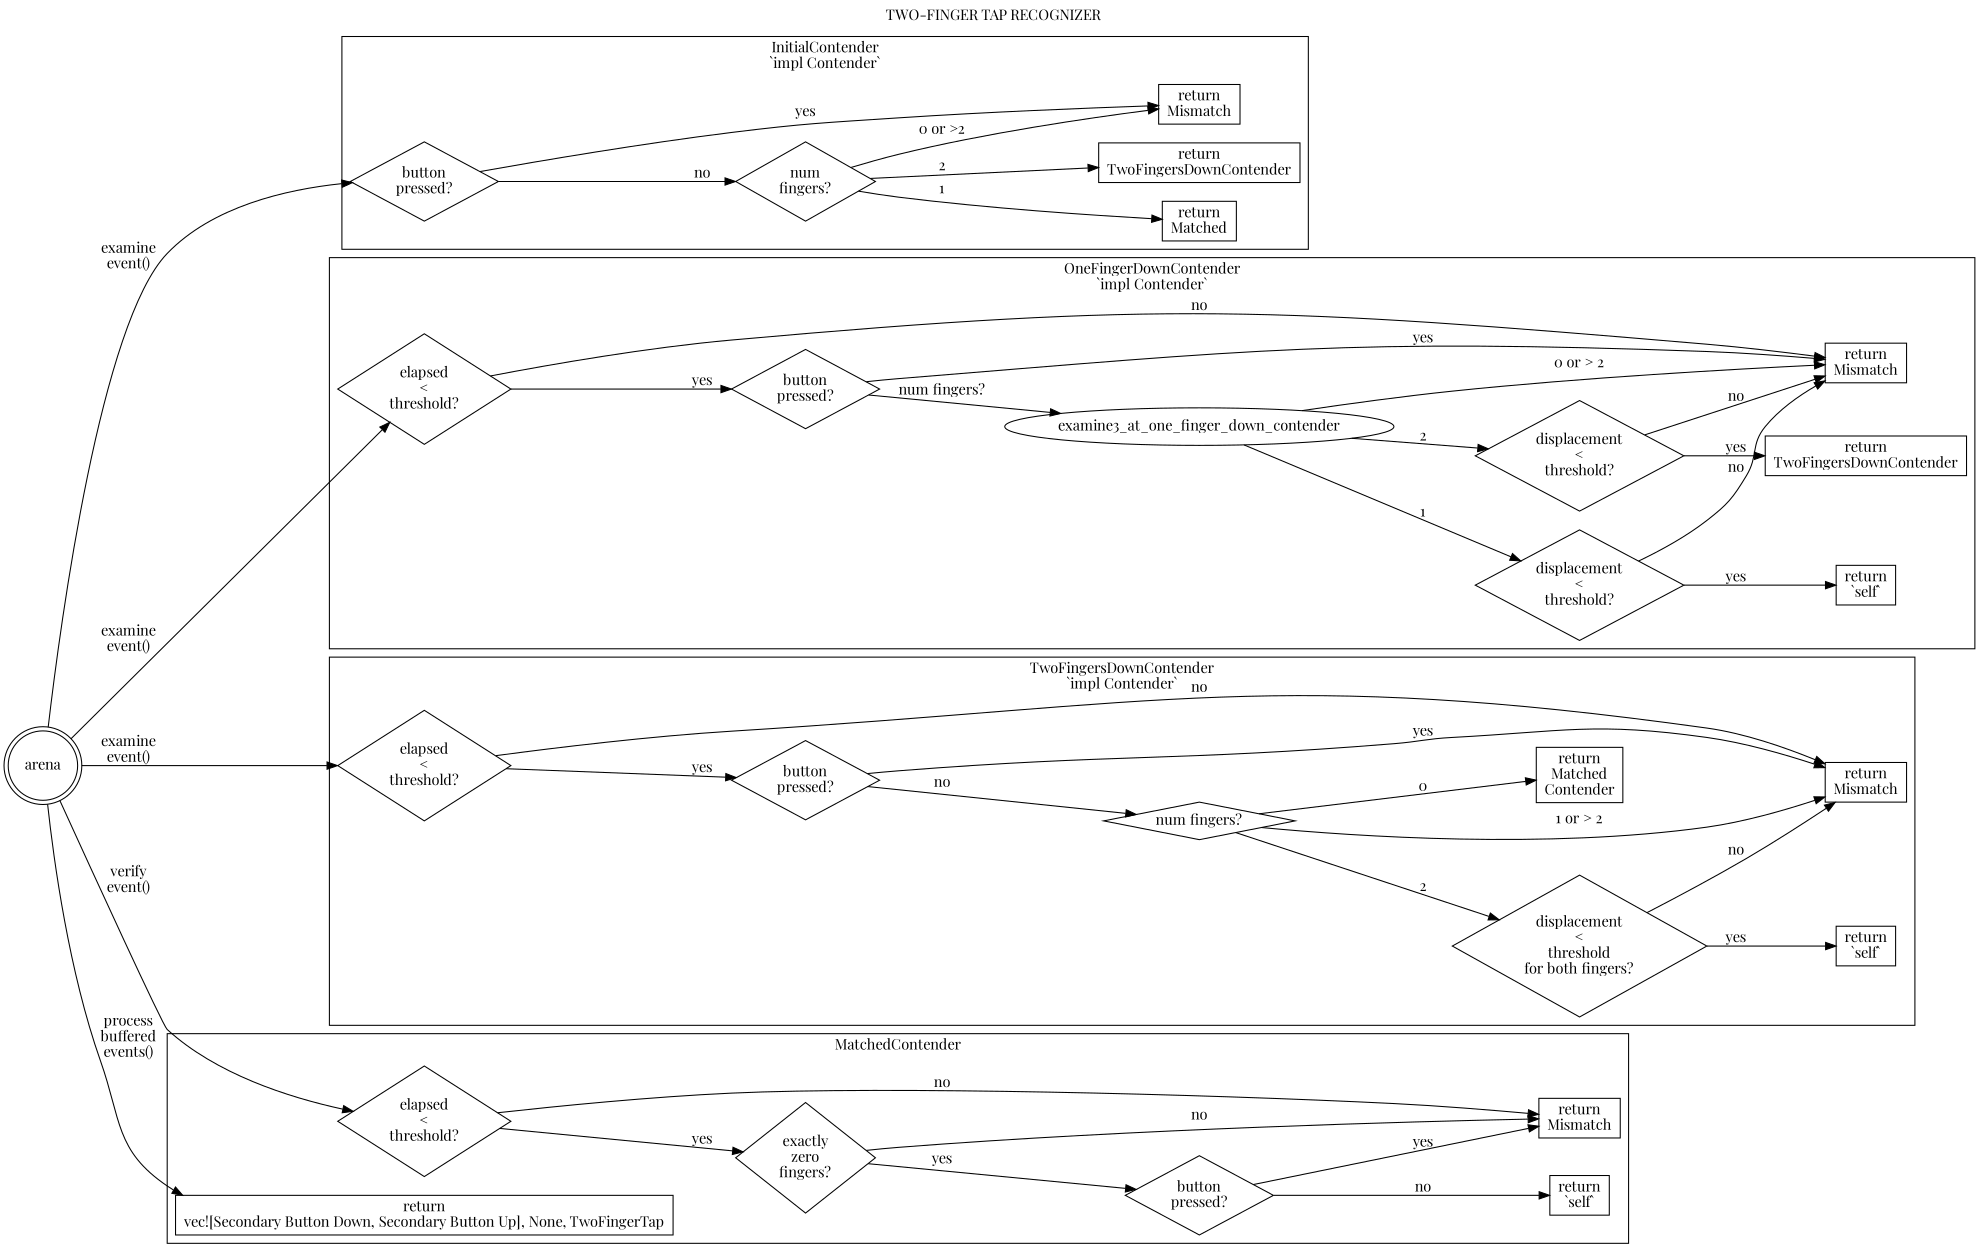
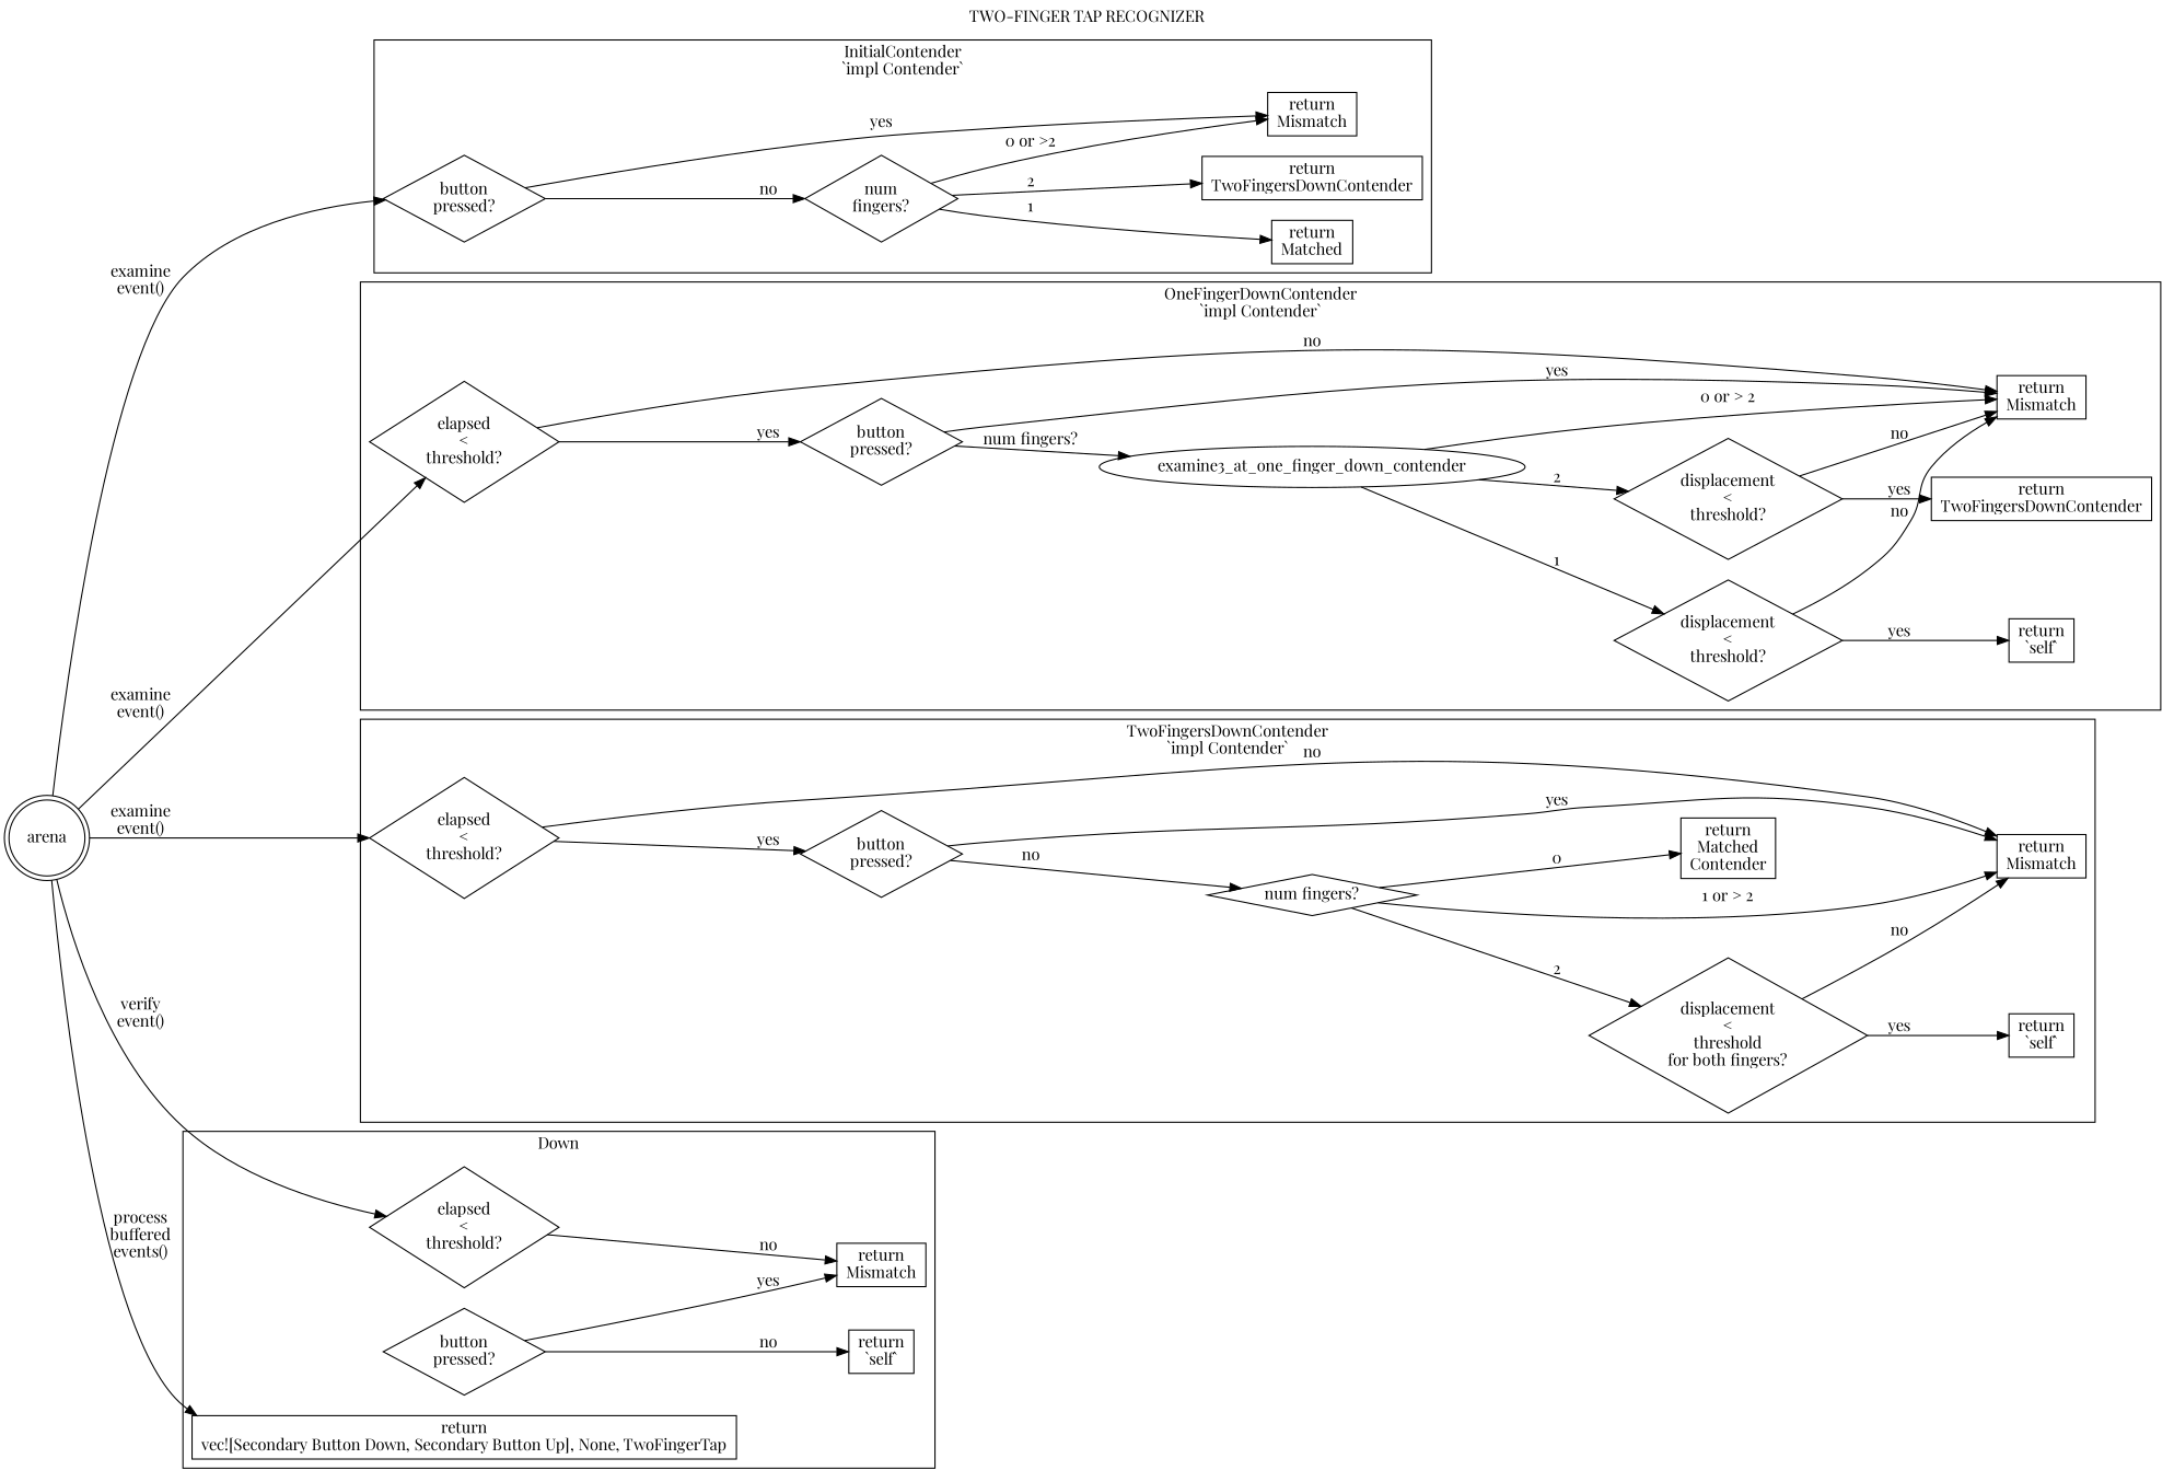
  digraph {
    fontname="Playfair Display"
    label="TWO-FINGER TAP RECOGNIZER"
    labelloc=t
    rankdir=LR
    node [fontname="Playfair Display" shape=diamond]
    edge [fontname="Playfair Display"]
    n1 [label="button\npressed?"]
    n2 [label="num\nfingers?"]
    n3 [label="return\nMismatch" shape=rectangle]
    n4 [label="return\nMatched" shape=rectangle]
    n5 [label="return\nTwoFingersDownContender" shape=rectangle]
    n6 [label="elapsed\n<\nthreshold?"]
    n7 [label="button\npressed?"]
    n8 [label="return\nMismatch" shape=rectangle]
    examine3_at_one_finger_down_contender [shape=""]
    n10 [label="displacement\n<\nthreshold?"]
    n11 [label="displacement\n<\nthreshold?"]
    n12 [label="return\n`self`" shape=rectangle]
    n13 [label="return\nTwoFingersDownContender" shape=rectangle]
    n14 [label="elapsed\n<\nthreshold?"]
    n15 [label="button\npressed?"]
    n16 [label="return\nMismatch" shape=rectangle]
    n17 [label="num fingers?"]
    n18 [label="displacement\n<\nthreshold\nfor both fingers?"]
    n19 [label="return\nMatched\nContender" shape=rectangle]
    n20 [label="return\n`self`" shape=rectangle]
    n21 [label="elapsed\n<\nthreshold?"]
    n22 [label="return\nMismatch" shape=rectangle]
-   n23 [label="exactly\nzero\nfingers?"]
    n24 [label="button\npressed?"]
    n25 [label="return\n`self`" shape=rectangle]
    n26 [label="return\nvec![Secondary Button Down, Secondary Button Up], None, TwoFingerTap" shape=rectangle]
    arena [shape=doublecircle]
    subgraph cluster_1 {
      label="InitialContender\n`impl Contender`"
      n1
      n2
      n3
      n4
      n5
    }
    subgraph cluster_2 {
      label="OneFingerDownContender\n`impl Contender`"
      n6
      n7
      n8
      examine3_at_one_finger_down_contender
      n10
      n11
      n12
      n13
    }
    subgraph cluster_3 {
      label="TwoFingersDownContender\n`impl Contender`"
      n14
      n15
      n16
      n17
      n18
      n19
      n20
    }
    subgraph cluster_4 {
-     label=MatchedContender
+     label=Down
      n21
      n22
-     n23
      n24
      n25
      n26
    }
    n1 -> n2 [label=no]
    n1 -> n3 [label=yes]
    n2 -> n3 [label="0 or >2"]
    n2 -> n4 [label=1]
    n2 -> n5 [label=2]
    n6 -> n7 [label=yes]
    n6 -> n8 [label=no]
    n7 -> n8 [label=yes]
    n7 -> examine3_at_one_finger_down_contender [label="num fingers?" shape=diamond]
    examine3_at_one_finger_down_contender -> n8 [label="0 or > 2"]
    examine3_at_one_finger_down_contender -> n10 [label=1]
    examine3_at_one_finger_down_contender -> n11 [label=2]
    n10 -> n8 [label=no]
    n10 -> n12 [label=yes]
    n11 -> n8 [label=no]
    n11 -> n13 [label=yes]
    n14 -> n15 [label=yes]
    n14 -> n16 [label=no]
    n15 -> n16 [label=yes]
    n15 -> n17 [label=no]
    n17 -> n16 [label="1 or > 2"]
    n17 -> n18 [label=2]
    n17 -> n19 [label=0]
    n18 -> n16 [label=no]
    n18 -> n20 [label=yes]
    n21 -> n22 [label=no]
-   n21 -> n23 [label=yes]
-   n23 -> n22 [label=no]
-   n23 -> n24 [label=yes]
    n24 -> n22 [label=yes]
    n24 -> n25 [label=no]
    arena -> n1 [label="examine\nevent()"]
    arena -> n6 [label="examine\nevent()"]
    arena -> n14 [label="examine\nevent()"]
    arena -> n21 [label="verify\nevent()"]
    arena -> n26 [label="process\nbuffered\nevents()"]
  }
